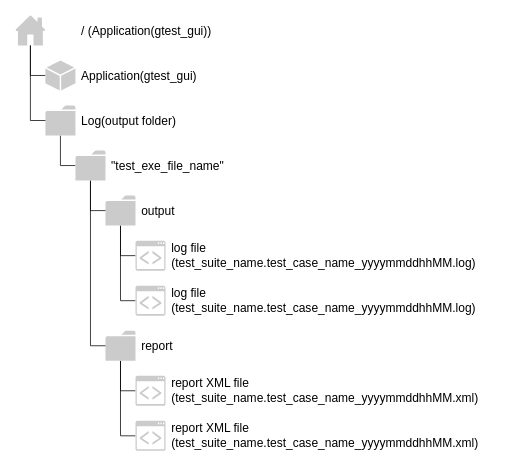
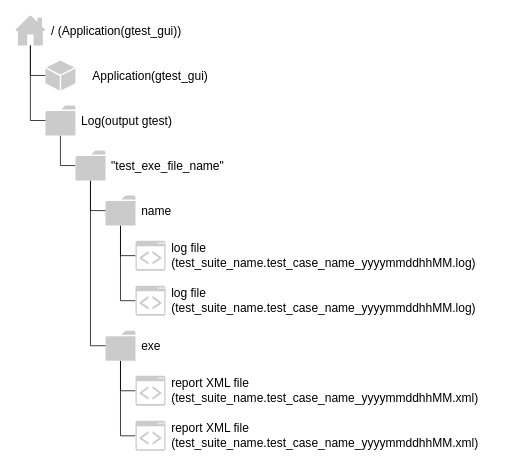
  <mxCell id="0" />
  <mxCell id="1" parent="0" />
  <mxCell id="2" style="edgeStyle=orthogonalEdgeStyle;rounded=0;orthogonalLoop=1;jettySize=auto;html=1;endArrow=none;endFill=0;" parent="1" target="10" edge="1"><mxGeometry relative="1" as="geometry"><Array as="points"><mxPoint x="160" y="340" /></Array><mxPoint x="160" y="300" as="sourcePoint" /></mxGeometry></mxCell>
  <mxCell id="3" style="edgeStyle=orthogonalEdgeStyle;rounded=0;orthogonalLoop=1;jettySize=auto;html=1;endArrow=none;endFill=0;" parent="1" target="11" edge="1"><mxGeometry relative="1" as="geometry"><Array as="points"><mxPoint x="160" y="400" /></Array><mxPoint x="160" y="300" as="sourcePoint" /></mxGeometry></mxCell>
  <mxCell id="4" style="edgeStyle=orthogonalEdgeStyle;rounded=0;orthogonalLoop=1;jettySize=auto;html=1;endArrow=none;endFill=0;" parent="1" source="5" target="25" edge="1"><mxGeometry relative="1" as="geometry"><Array as="points"><mxPoint x="80" y="220" /></Array></mxGeometry></mxCell>
  <mxCell id="5" value="" style="pointerEvents=1;shadow=0;dashed=0;html=1;strokeColor=none;labelPosition=center;verticalLabelPosition=bottom;verticalAlign=top;outlineConnect=0;align=center;shape=mxgraph.office.concepts.folder;fillColor=#CCCBCB;" parent="1" vertex="1"><mxGeometry x="60" y="140" width="40" height="40" as="geometry" /></mxCell>
  <mxCell id="6" style="edgeStyle=orthogonalEdgeStyle;rounded=0;orthogonalLoop=1;jettySize=auto;html=1;endArrow=none;endFill=0;" parent="1" target="28" edge="1"><mxGeometry relative="1" as="geometry"><mxPoint x="40" y="60" as="sourcePoint" /><Array as="points"><mxPoint x="40" y="100" /></Array><mxPoint x="20" y="140" as="targetPoint" /></mxGeometry></mxCell>
- <mxCell id="7" value="/ (Application(gtest_gui))" style="text;html=1;strokeColor=none;fillColor=none;align=left;verticalAlign=middle;whiteSpace=wrap;rounded=0;fontSize=16;spacingLeft=6;" parent="1" vertex="1"><mxGeometry x="100" y="20" width="200" height="40" as="geometry" /></mxCell>
- <mxCell id="8" value="Log(output folder)" style="text;html=1;strokeColor=none;fillColor=none;align=left;verticalAlign=middle;whiteSpace=wrap;rounded=0;fontSize=16;spacingLeft=6;" parent="1" vertex="1"><mxGeometry x="100" y="140" width="200" height="40" as="geometry" /></mxCell>
+ <mxCell id="7" value="/ (Application(gtest_gui))" style="text;html=1;strokeColor=none;fillColor=none;align=left;verticalAlign=middle;whiteSpace=wrap;rounded=0;fontSize=16;spacingLeft=6;" parent="1" vertex="1"><mxGeometry x="60" y="20" width="200" height="40" as="geometry" /></mxCell>
+ <mxCell id="8" value="Log(output gtest)" style="text;html=1;strokeColor=none;fillColor=none;align=left;verticalAlign=middle;whiteSpace=wrap;rounded=0;fontSize=16;spacingLeft=6;" parent="1" vertex="1"><mxGeometry x="100" y="140" width="200" height="40" as="geometry" /></mxCell>
  <mxCell id="9" value="" style="pointerEvents=1;shadow=0;dashed=0;html=1;strokeColor=none;labelPosition=center;verticalLabelPosition=bottom;verticalAlign=top;outlineConnect=0;align=center;shape=mxgraph.office.concepts.home;fillColor=#CCCBCB;" parent="1" vertex="1"><mxGeometry x="20" y="20" width="40" height="40" as="geometry" /></mxCell>
  <mxCell id="10" value="" style="pointerEvents=1;shadow=0;dashed=0;html=1;strokeColor=none;fillColor=#CCCBCB;labelPosition=center;verticalLabelPosition=bottom;verticalAlign=top;outlineConnect=0;align=center;shape=mxgraph.office.communications.ucwa_application;fontSize=16;" parent="1" vertex="1"><mxGeometry x="180" y="320" width="40" height="40" as="geometry" /></mxCell>
  <mxCell id="11" value="" style="pointerEvents=1;shadow=0;dashed=0;html=1;strokeColor=none;fillColor=#CCCBCB;labelPosition=center;verticalLabelPosition=bottom;verticalAlign=top;outlineConnect=0;align=center;shape=mxgraph.office.communications.ucwa_application;fontSize=16;" parent="1" vertex="1"><mxGeometry x="180" y="380" width="40" height="40" as="geometry" /></mxCell>
  <mxCell id="12" value="" style="pointerEvents=1;shadow=0;dashed=0;html=1;strokeColor=none;labelPosition=center;verticalLabelPosition=bottom;verticalAlign=top;outlineConnect=0;align=center;shape=mxgraph.office.concepts.folder;fillColor=#CCCBCB;" parent="1" vertex="1"><mxGeometry x="140" y="260" width="40" height="40" as="geometry" /></mxCell>
  <mxCell id="13" value="log file&lt;br&gt;(test_suite_name.test_case_name_yyyymmddhhMM.log)" style="text;html=1;strokeColor=none;fillColor=none;align=left;verticalAlign=middle;whiteSpace=wrap;rounded=0;fontSize=16;spacingLeft=6;" parent="1" vertex="1"><mxGeometry x="220" y="320" width="440" height="40" as="geometry" /></mxCell>
- <mxCell id="14" value="output" style="text;html=1;strokeColor=none;fillColor=none;align=left;verticalAlign=middle;whiteSpace=wrap;rounded=0;fontSize=16;spacingLeft=6;" parent="1" vertex="1"><mxGeometry x="180" y="260" width="120" height="40" as="geometry" /></mxCell>
+ <mxCell id="14" value="name" style="text;html=1;strokeColor=none;fillColor=none;align=left;verticalAlign=middle;whiteSpace=wrap;rounded=0;fontSize=16;spacingLeft=6;" parent="1" vertex="1"><mxGeometry x="180" y="260" width="120" height="40" as="geometry" /></mxCell>
  <mxCell id="15" value="log file&lt;br&gt;(test_suite_name.test_case_name_yyyymmddhhMM.log)" style="text;html=1;strokeColor=none;fillColor=none;align=left;verticalAlign=middle;whiteSpace=wrap;rounded=0;fontSize=16;spacingLeft=6;" parent="1" vertex="1"><mxGeometry x="220" y="380" width="440" height="40" as="geometry" /></mxCell>
  <mxCell id="16" style="edgeStyle=orthogonalEdgeStyle;rounded=0;orthogonalLoop=1;jettySize=auto;html=1;endArrow=none;endFill=0;" parent="1" target="18" edge="1"><mxGeometry relative="1" as="geometry"><Array as="points"><mxPoint x="160" y="520" /></Array><mxPoint x="160" y="480" as="sourcePoint" /></mxGeometry></mxCell>
  <mxCell id="17" style="edgeStyle=orthogonalEdgeStyle;rounded=0;orthogonalLoop=1;jettySize=auto;html=1;endArrow=none;endFill=0;" parent="1" target="19" edge="1"><mxGeometry relative="1" as="geometry"><Array as="points"><mxPoint x="160" y="580" /></Array><mxPoint x="160" y="480" as="sourcePoint" /></mxGeometry></mxCell>
  <mxCell id="18" value="" style="pointerEvents=1;shadow=0;dashed=0;html=1;strokeColor=none;fillColor=#CCCBCB;labelPosition=center;verticalLabelPosition=bottom;verticalAlign=top;outlineConnect=0;align=center;shape=mxgraph.office.communications.ucwa_application;fontSize=16;" parent="1" vertex="1"><mxGeometry x="180" y="500" width="40" height="40" as="geometry" /></mxCell>
  <mxCell id="19" value="" style="pointerEvents=1;shadow=0;dashed=0;html=1;strokeColor=none;fillColor=#CCCBCB;labelPosition=center;verticalLabelPosition=bottom;verticalAlign=top;outlineConnect=0;align=center;shape=mxgraph.office.communications.ucwa_application;fontSize=16;" parent="1" vertex="1"><mxGeometry x="180" y="560" width="40" height="40" as="geometry" /></mxCell>
  <mxCell id="20" value="" style="pointerEvents=1;shadow=0;dashed=0;html=1;strokeColor=none;labelPosition=center;verticalLabelPosition=bottom;verticalAlign=top;outlineConnect=0;align=center;shape=mxgraph.office.concepts.folder;fillColor=#CCCBCB;" parent="1" vertex="1"><mxGeometry x="140" y="440" width="40" height="40" as="geometry" /></mxCell>
  <mxCell id="21" value="report XML file&lt;br&gt;(test_suite_name.test_case_name_yyyymmddhhMM.xml)" style="text;html=1;strokeColor=none;fillColor=none;align=left;verticalAlign=middle;whiteSpace=wrap;rounded=0;fontSize=16;spacingLeft=6;" parent="1" vertex="1"><mxGeometry x="220" y="500" width="440" height="40" as="geometry" /></mxCell>
- <mxCell id="22" value="report" style="text;html=1;strokeColor=none;fillColor=none;align=left;verticalAlign=middle;whiteSpace=wrap;rounded=0;fontSize=16;spacingLeft=6;" parent="1" vertex="1"><mxGeometry x="180" y="440" width="120" height="40" as="geometry" /></mxCell>
+ <mxCell id="22" value="exe" style="text;html=1;strokeColor=none;fillColor=none;align=left;verticalAlign=middle;whiteSpace=wrap;rounded=0;fontSize=16;spacingLeft=6;" parent="1" vertex="1"><mxGeometry x="180" y="440" width="120" height="40" as="geometry" /></mxCell>
  <mxCell id="23" style="edgeStyle=orthogonalEdgeStyle;rounded=0;orthogonalLoop=1;jettySize=auto;html=1;endArrow=none;endFill=0;" parent="1" source="25" target="12" edge="1"><mxGeometry relative="1" as="geometry"><Array as="points"><mxPoint x="120" y="280" /></Array></mxGeometry></mxCell>
  <mxCell id="24" style="edgeStyle=orthogonalEdgeStyle;rounded=0;orthogonalLoop=1;jettySize=auto;html=1;endArrow=none;endFill=0;" parent="1" source="25" target="20" edge="1"><mxGeometry relative="1" as="geometry"><Array as="points"><mxPoint x="120" y="460" /></Array></mxGeometry></mxCell>
  <mxCell id="25" value="" style="pointerEvents=1;shadow=0;dashed=0;html=1;strokeColor=none;labelPosition=center;verticalLabelPosition=bottom;verticalAlign=top;outlineConnect=0;align=center;shape=mxgraph.office.concepts.folder;fillColor=#CCCBCB;" parent="1" vertex="1"><mxGeometry x="100" y="200" width="40" height="40" as="geometry" /></mxCell>
  <mxCell id="26" value="&quot;test_exe_file_name&quot;" style="text;html=1;strokeColor=none;fillColor=none;align=left;verticalAlign=middle;whiteSpace=wrap;rounded=0;fontSize=16;spacingLeft=6;" parent="1" vertex="1"><mxGeometry x="140" y="200" width="200" height="40" as="geometry" /></mxCell>
  <mxCell id="27" value="report XML file&lt;br&gt;(test_suite_name.test_case_name_yyyymmddhhMM.xml)" style="text;html=1;strokeColor=none;fillColor=none;align=left;verticalAlign=middle;whiteSpace=wrap;rounded=0;fontSize=16;spacingLeft=6;" parent="1" vertex="1"><mxGeometry x="220" y="560" width="440" height="40" as="geometry" /></mxCell>
  <mxCell id="28" value="" style="pointerEvents=1;shadow=0;dashed=0;html=1;strokeColor=none;labelPosition=center;verticalLabelPosition=bottom;verticalAlign=top;outlineConnect=0;align=center;shape=mxgraph.office.concepts.node_generic;fillColor=#CCCBCB;" vertex="1" parent="1"><mxGeometry x="60" y="80" width="40" height="40" as="geometry" /></mxCell>
- <mxCell id="29" value="Application(gtest_gui)" style="text;html=1;strokeColor=none;fillColor=none;align=left;verticalAlign=middle;whiteSpace=wrap;rounded=0;fontSize=16;spacingLeft=6;" vertex="1" parent="1"><mxGeometry x="100" y="80" width="200" height="40" as="geometry" /></mxCell>
+ <mxCell id="29" value="Application(gtest_gui)" style="text;html=1;strokeColor=none;fillColor=none;align=left;verticalAlign=middle;whiteSpace=wrap;rounded=0;fontSize=16;spacingLeft=6;" vertex="1" parent="1"><mxGeometry x="115" y="80" width="200" height="40" as="geometry" /></mxCell>
  <mxCell id="30" style="edgeStyle=orthogonalEdgeStyle;rounded=0;orthogonalLoop=1;jettySize=auto;html=1;endArrow=none;endFill=0;" edge="1" parent="1" source="9" target="5"><mxGeometry relative="1" as="geometry"><mxPoint x="50" y="70" as="sourcePoint" /><Array as="points"><mxPoint x="40" y="160" /></Array><mxPoint x="70" y="110" as="targetPoint" /></mxGeometry></mxCell>
